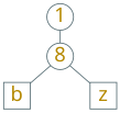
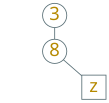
  digraph {
    nodesep=0.9
    rankdir=TB
    ranksep=0.2
    node [color="#586e75" fixedsize=true fontcolor="#b58900" fontname=LXGWWenKai fontsize=22 shape=circle]
    edge [arrowhead=none color="#586e75" fontcolor="#268bd2" fontname=LXGWWenKai fontsize=16]
-   1 [width=0.4]
+   1 [width=0.4 label=3]
    n2 [label=8 width=0.4]
-   b [height=0.4 shape=box width=0.4]
    n4 [height=0.4 label=z shape=box width=0.4]
    1 -> n2
-   n2 -> b
    n2 -> n4
  }
